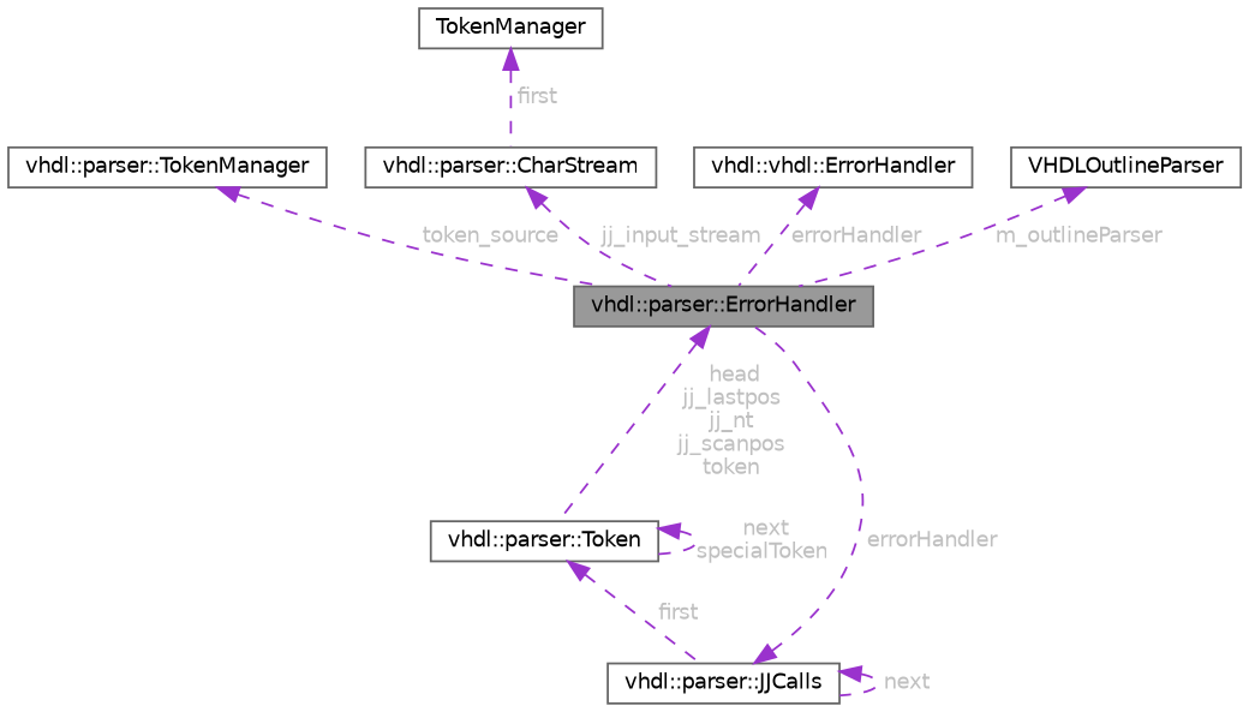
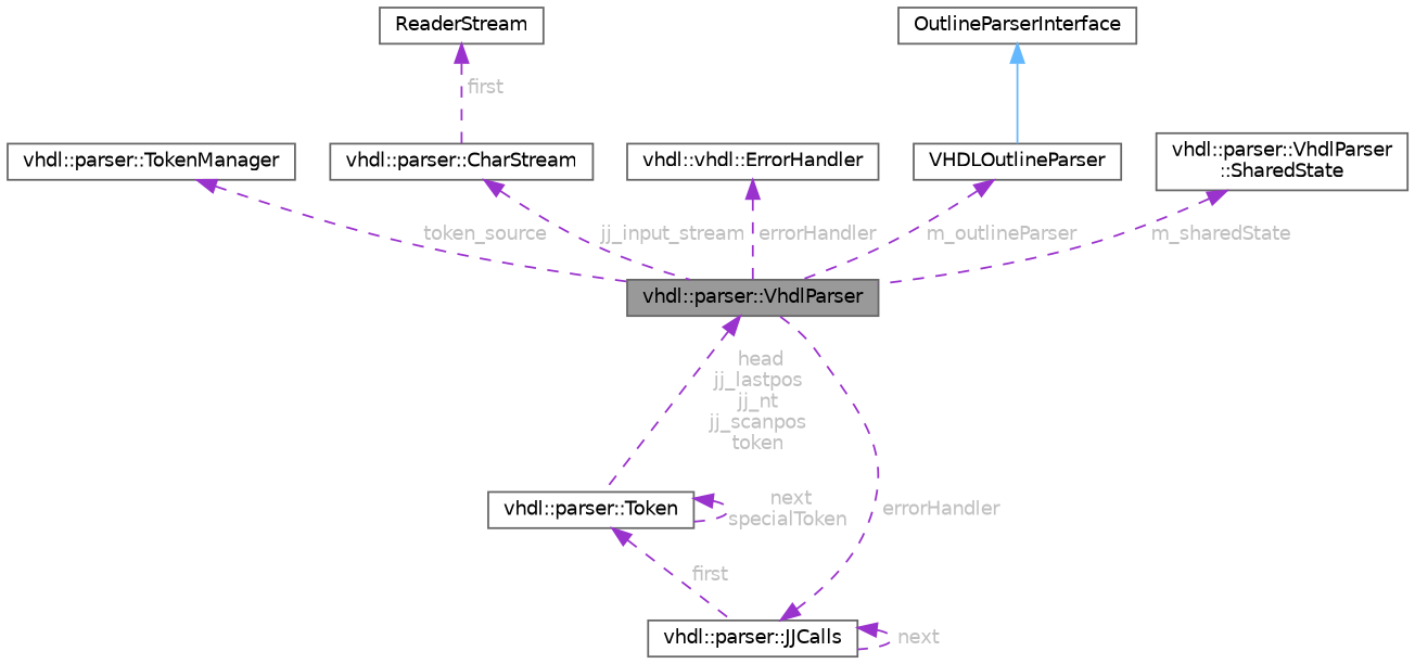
  digraph {
    rankdir=TB
    node [color=gray40 fillcolor=white fontname=Helvetica fontsize=10 shape=box style=filled]
    edge [color=darkorchid3 dir=back fontcolor=grey fontname=Helvetica fontsize=10 labelfontname=Helvetica labelfontsize=10 style=dashed]
-   n1 [fillcolor=grey60 fontcolor=black height=0.2 label="vhdl::parser::ErrorHandler" width=0.4]
+   n1 [fillcolor=grey60 fontcolor=black height=0.2 label="vhdl::parser::VhdlParser" width=0.4]
    n2 [height=0.2 label="vhdl::parser::Token" width=0.4]
    n3 [height=0.2 label="vhdl::parser::TokenManager" width=0.4]
    n4 [height=0.2 label="vhdl::parser::CharStream" width=0.4]
-   n5 [height=0.2 label=TokenManager width=0.4]
+   n5 [height=0.2 label=ReaderStream width=0.4]
    n6 [height=0.2 label="vhdl::parser::JJCalls" width=0.4]
    n7 [height=0.2 label="vhdl::vhdl::ErrorHandler" width=0.4]
    n8 [height=0.2 label=VHDLOutlineParser width=0.4]
+   n9 [height=0.2 label=OutlineParserInterface width=0.4]
+   n10 [height=0.2 label="vhdl::parser::VhdlParser\l::SharedState" width=0.4]
    n1 -> n2 [label=" head\njj_lastpos\njj_nt\njj_scanpos\ntoken"]
    n2 -> n2 [label=" next\nspecialToken"]
    n2 -> n6 [label=" first"]
    n3 -> n1 [label=" token_source"]
    n4 -> n1 [label=" jj_input_stream"]
    n5 -> n4 [label=" first"]
    n6 -> n1 [label=" errorHandler"]
    n6 -> n6 [label=" next"]
    n7 -> n1 [label=" errorHandler"]
    n8 -> n1 [label=" m_outlineParser"]
+   n9 -> n8 [color=steelblue1 style=solid fontcolor=""]
+   n10 -> n1 [label=" m_sharedState"]
  }
